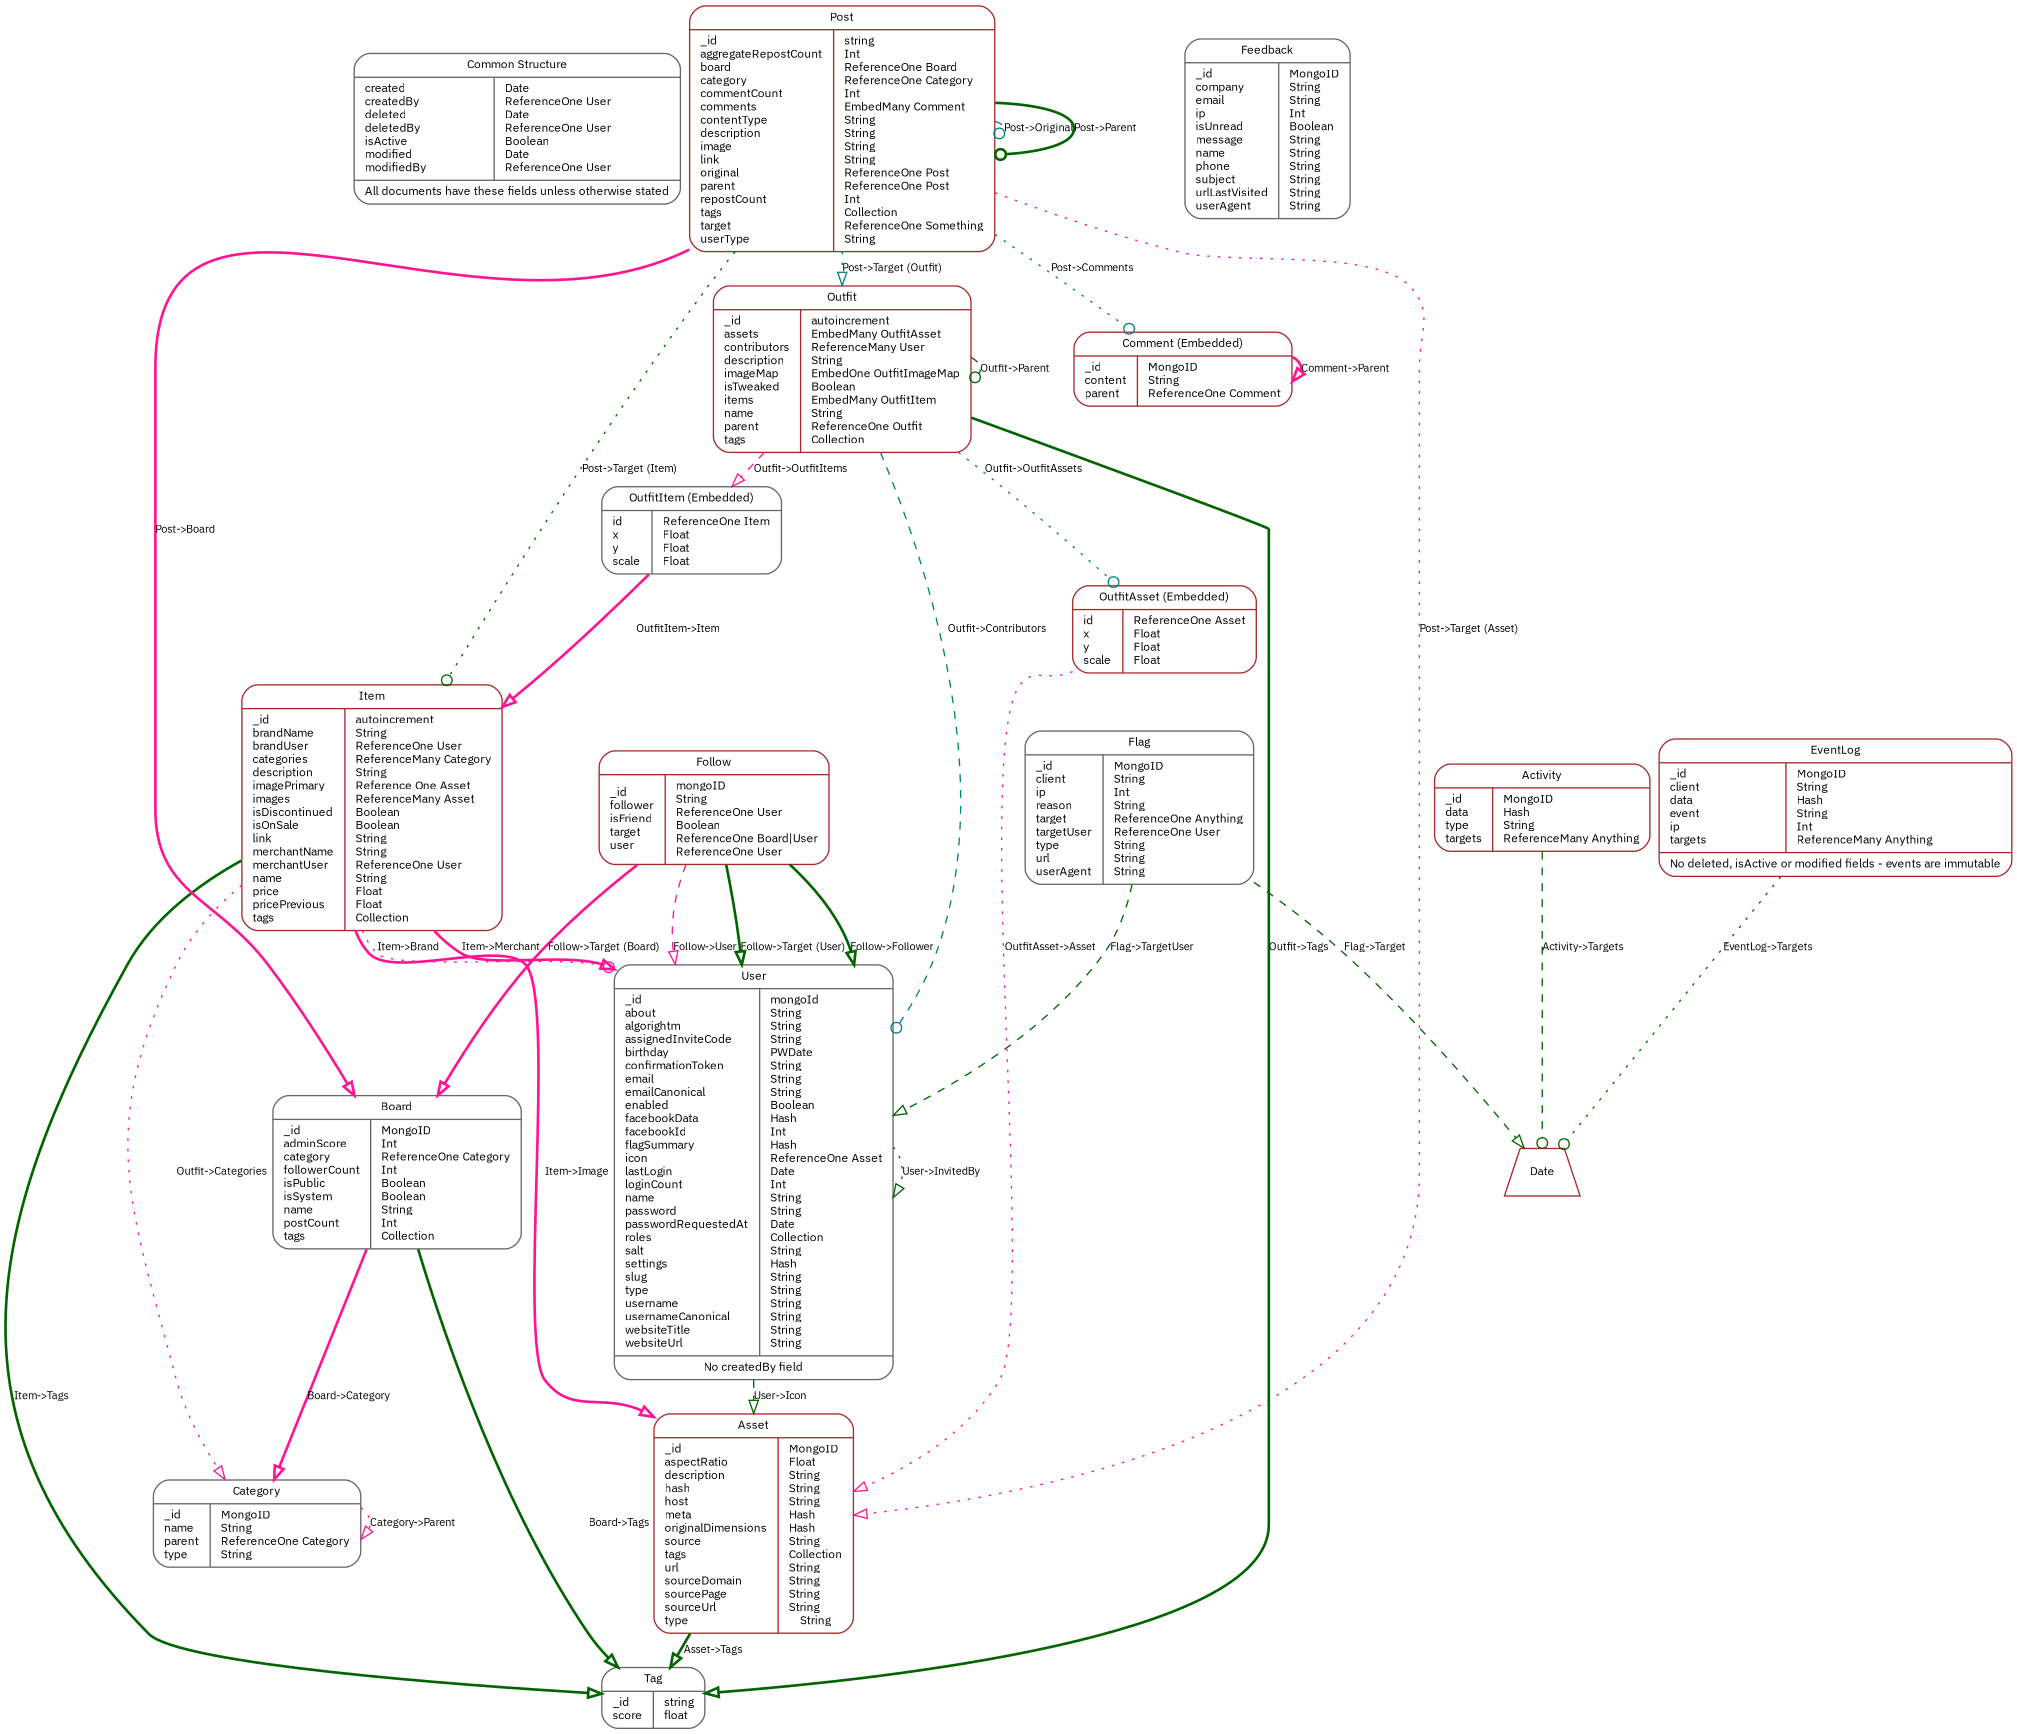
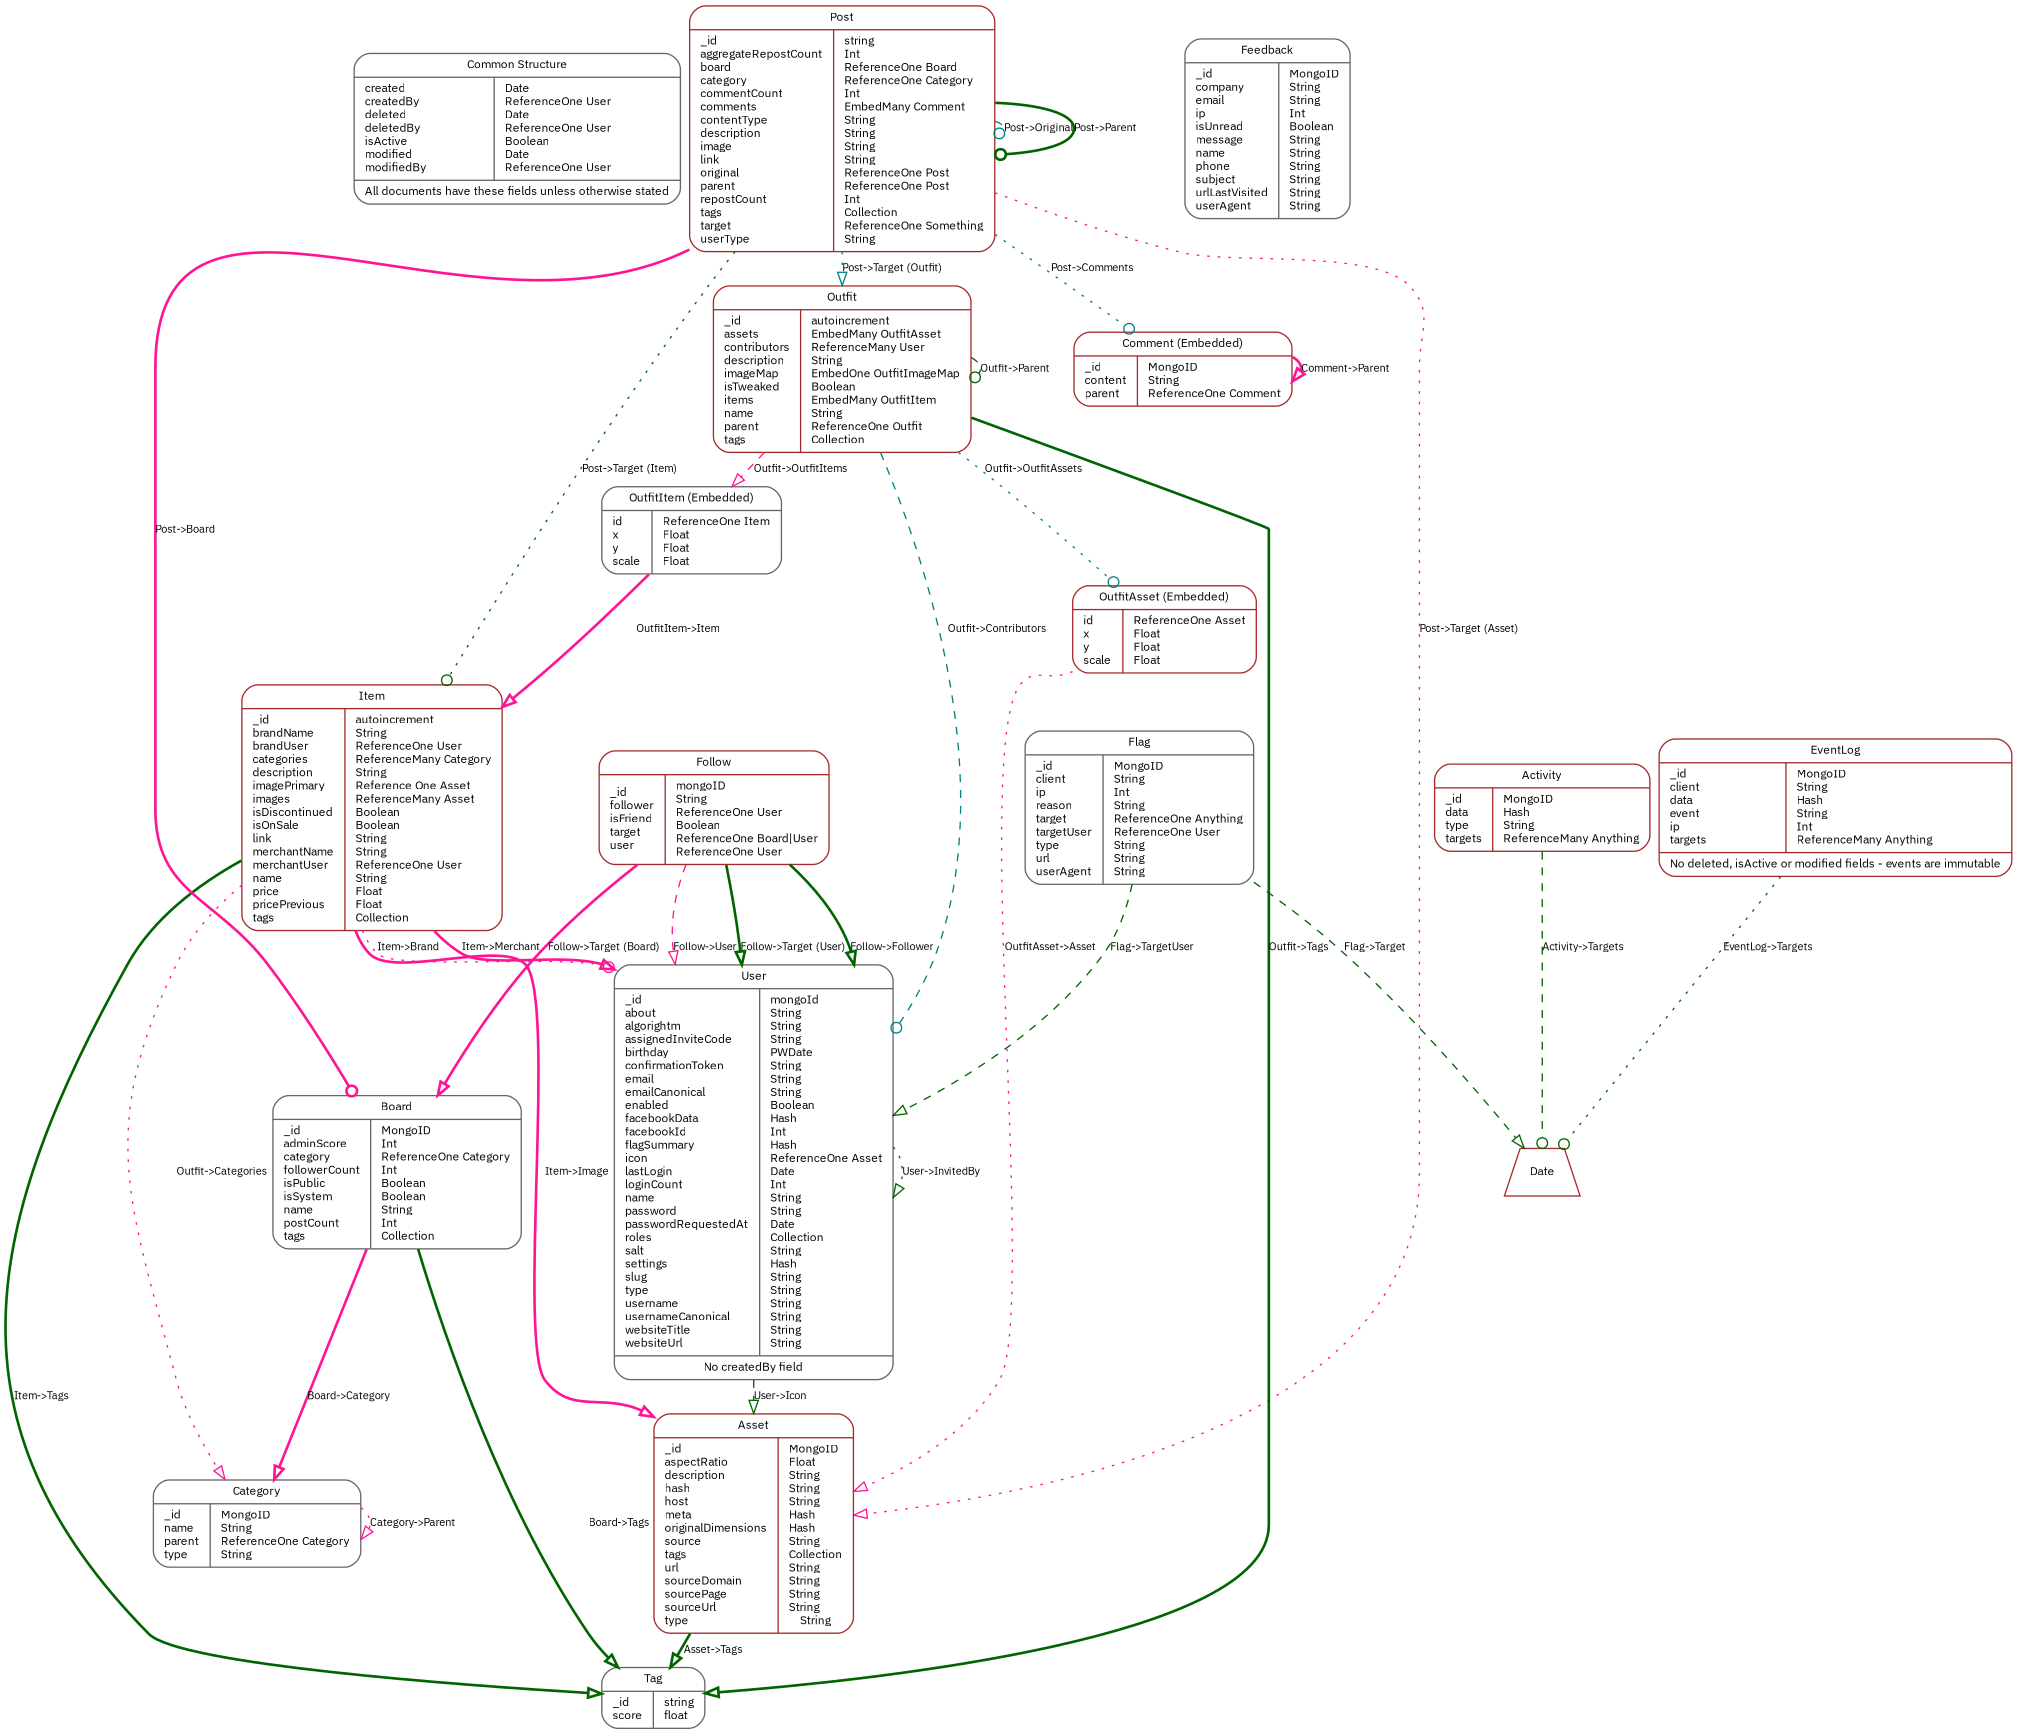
  digraph {
    fontname="IBM Plex Sans"
    nodesep=0.1
    ranksep=0.1
    splines=true
    node [color=brown fontname="IBM Plex Sans" fontsize=9 shape=Mrecord]
    edge [arrowhead=onormal color=darkgreen fontname="IBM Plex Sans" fontsize=8 style=bold]
    n1 [color=gray40 label="{<0>Common Structure|{<f0>created\lcreatedBy\ldeleted\ldeletedBy\lisActive\lmodified\lmodifiedBy\l|<f1>Date\lReferenceOne User\lDate\lReferenceOne User\lBoolean\lDate\lReferenceOne User\l}|All documents have these fields unless otherwise stated}"]
    n2 [label="{<0>Asset|{<f0>_id\laspectRatio\ldescription\lhash\lhost\lmeta\loriginalDimensions\lsource\ltags\lurl\lsourceDomain\lsourcePage\lsourceUrl\ltype\l|<f1>MongoID\lFloat\lString\lString\lString\lHash\lHash\lString\lCollection\lString\lString\lString\lString\l\String}}"]
    n3 [color=gray40 label="{<0> Tag|{<f0>_id\lscore|<f1>string\lfloat\l}}"]
    n4 [color=gray40 label="{<0>Board|{<f0>_id\ladminScore\lcategory\lfollowerCount\lisPublic\lisSystem\lname\lpostCount\ltags\l|<f1>MongoID\lInt\lReferenceOne Category\lInt\lBoolean\lBoolean\lString\lInt\lCollection\l}}"]
    n5 [color=gray40 label="{<0>Category|{<f0>_id\lname\lparent\ltype\l|<f1>MongoID\lString\lReferenceOne Category\lString\l}}"]
    n6 [label="{<0>Follow|{<f0>_id\lfollower\lisFriend\ltarget\luser\l|<f1>mongoID\lString\lReferenceOne User\lBoolean\lReferenceOne Board\|User\lReferenceOne User\l}}"]
    n7 [color=gray40 label="{<0>User|{<f0>_id\labout\lalgorightm\lassignedInviteCode\lbirthday\lconfirmationToken\lemail\lemailCanonical\lenabled\lfacebookData\lfacebookId\lflagSummary\licon\llastLogin\lloginCount\lname\lpassword\lpasswordRequestedAt\lroles\lsalt\lsettings\lslug\ltype\lusername\lusernameCanonical\lwebsiteTitle\lwebsiteUrl\l|<f1>mongoId\lString\lString\lString\lPWDate\lString\lString\lString\lBoolean\lHash\lInt\lHash\lReferenceOne Asset\lDate\lInt\lString\lString\lDate\lCollection\lString\lHash\lString\lString\lString\lString\lString\lString\l}|No createdBy field}"]
    n8 [label="{<0>Item|{<f0>_id\lbrandName\lbrandUser\lcategories\ldescription\limagePrimary\limages\lisDiscontinued\lisOnSale\llink\lmerchantName\lmerchantUser\lname\lprice\lpricePrevious\ltags\l|<f1>autoincrement\lString\lReferenceOne User\lReferenceMany Category\lString\lReference One Asset\lReferenceMany Asset\lBoolean\lBoolean\l\String\lString\lReferenceOne User\lString\lFloat\lFloat\lCollection\l}}"]
    n9 [label="{<0>Post|{<f0>_id\laggregateRepostCount\lboard\lcategory\lcommentCount\lcomments\lcontentType\ldescription\limage\llink\loriginal\lparent\lrepostCount\ltags\ltarget\luserType\l|<f1>string\lInt\lReferenceOne Board\lReferenceOne Category\lInt\lEmbedMany Comment\lString\lString\lString\lString\lReferenceOne Post\lReferenceOne Post\lInt\lCollection\lReferenceOne Something\lString\l}}"]
    n10 [label="{<0>Comment (Embedded)|{<f0>_id\lcontent\lparent\l|<f1>MongoID\lString\lReferenceOne Comment\l}}"]
    n11 [label="{<0>Outfit|{<f0>_id\lassets\lcontributors\ldescription\limageMap\lisTweaked\litems\lname\lparent\ltags\l|<f1>autoincrement\lEmbedMany OutfitAsset\lReferenceMany User\lString\lEmbedOne OutfitImageMap\lBoolean\lEmbedMany OutfitItem\lString\lReferenceOne Outfit\lCollection\l}}"]
    n12 [label="{<0>OutfitAsset (Embedded)|{<f0>id\lx\ly\lscale\l|<f1>ReferenceOne Asset\lFloat\lFloat\lFloat\l}}"]
    n13 [color=gray40 label="{<0>OutfitItem (Embedded)|{<f0>id\lx\ly\lscale\l|<f1>ReferenceOne Item\lFloat\lFloat\lFloat\l}}"]
    n14 [label="{<0>Activity|{<f0>_id\ldata\ltype\ltargets\l|<f1>MongoID\lHash\lString\lReferenceMany Anything\l}}"]
    n15 [label=Date shape=trapezium]
    n16 [label="{<0>EventLog|{<f0>_id\lclient\ldata\levent\lip\ltargets\l|<f1>MongoID\lString\lHash\lString\lInt\lReferenceMany Anything\l}| No deleted, isActive or modified fields - events are immutable}"]
    n17 [color=gray40 label="{<0>Feedback|{<f0>_id\lcompany\lemail\lip\lisUnread\lmessage\lname\lphone\lsubject\lurlLastVisited\luserAgent\l|<f1>MongoID\lString\lString\lInt\lBoolean\lString\lString\lString\lString\lString\lString\l}}"]
    n18 [color=gray40 label="{<0>Flag|{<f0>_id\lclient\lip\lreason\ltarget\ltargetUser\ltype\lurl\luserAgent\l|<f1>MongoID\lString\lInt\lString\lReferenceOne Anything\lReferenceOne User\lString\lString\lString\l}}"]
    n2 -> n3 [label="Asset->Tags"]
    n4 -> n3 [label="Board->Tags"]
    n4 -> n5 [color=deeppink label="Board->Category"]
    n5 -> n5 [color=deeppink label="Category->Parent" style=dotted]
    n6 -> n4 [color=deeppink label="Follow->Target (Board)"]
    n6 -> n7 [label="Follow->Target (User)"]
    n6 -> n7 [label="Follow->Follower"]
    n6 -> n7 [color=deeppink label="Follow->User" style=dashed]
    n7 -> n2 [label="User->Icon" style=dashed]
    n7 -> n7 [label="User->InvitedBy" style=dotted]
    n8 -> n2 [color=deeppink label="Item->Image"]
    n8 -> n3 [label="Item->Tags"]
    n8 -> n5 [color=deeppink label="Outfit->Categories" style=dotted]
    n8 -> n7 [arrowhead=odot color=deeppink label="Item->Brand" style=dotted]
    n8 -> n7 [color=deeppink label="Item->Merchant"]
    n9 -> n2 [color=deeppink label="Post->Target (Asset)" style=dotted]
-   n9 -> n4 [color=deeppink label="Post->Board"]
+   n9 -> n4 [arrowhead=odot color=deeppink label="Post->Board"]
    n9 -> n8 [arrowhead=odot label="Post->Target (Item)" style=dotted]
    n9 -> n9 [arrowhead=odot color=teal label="Post->Original" style=dashed]
    n9 -> n9 [arrowhead=odot label="Post->Parent"]
    n9 -> n10 [arrowhead=odot color=teal label="Post->Comments" style=dotted]
    n9 -> n11 [color=teal label="Post->Target (Outfit)" style=dotted]
    n10 -> n10 [color=deeppink label="Comment->Parent"]
    n11 -> n3 [label="Outfit->Tags"]
    n11 -> n7 [arrowhead=odot color=teal label="Outfit->Contributors" style=dashed]
    n11 -> n11 [arrowhead=odot label="Outfit->Parent" style=dashed]
    n11 -> n12 [arrowhead=odot color=teal label="Outfit->OutfitAssets" style=dotted]
    n11 -> n13 [color=deeppink label="Outfit->OutfitItems" style=dashed]
    n12 -> n2 [color=deeppink label="OutfitAsset->Asset" style=dotted]
    n13 -> n8 [color=deeppink label="OutfitItem->Item"]
    n14 -> n15 [arrowhead=odot label="Activity->Targets" style=dashed]
    n16 -> n15 [arrowhead=odot label="EventLog->Targets" style=dotted]
    n18 -> n7 [label="Flag->TargetUser" style=dashed]
    n18 -> n15 [label="Flag->Target" style=dashed]
  }
